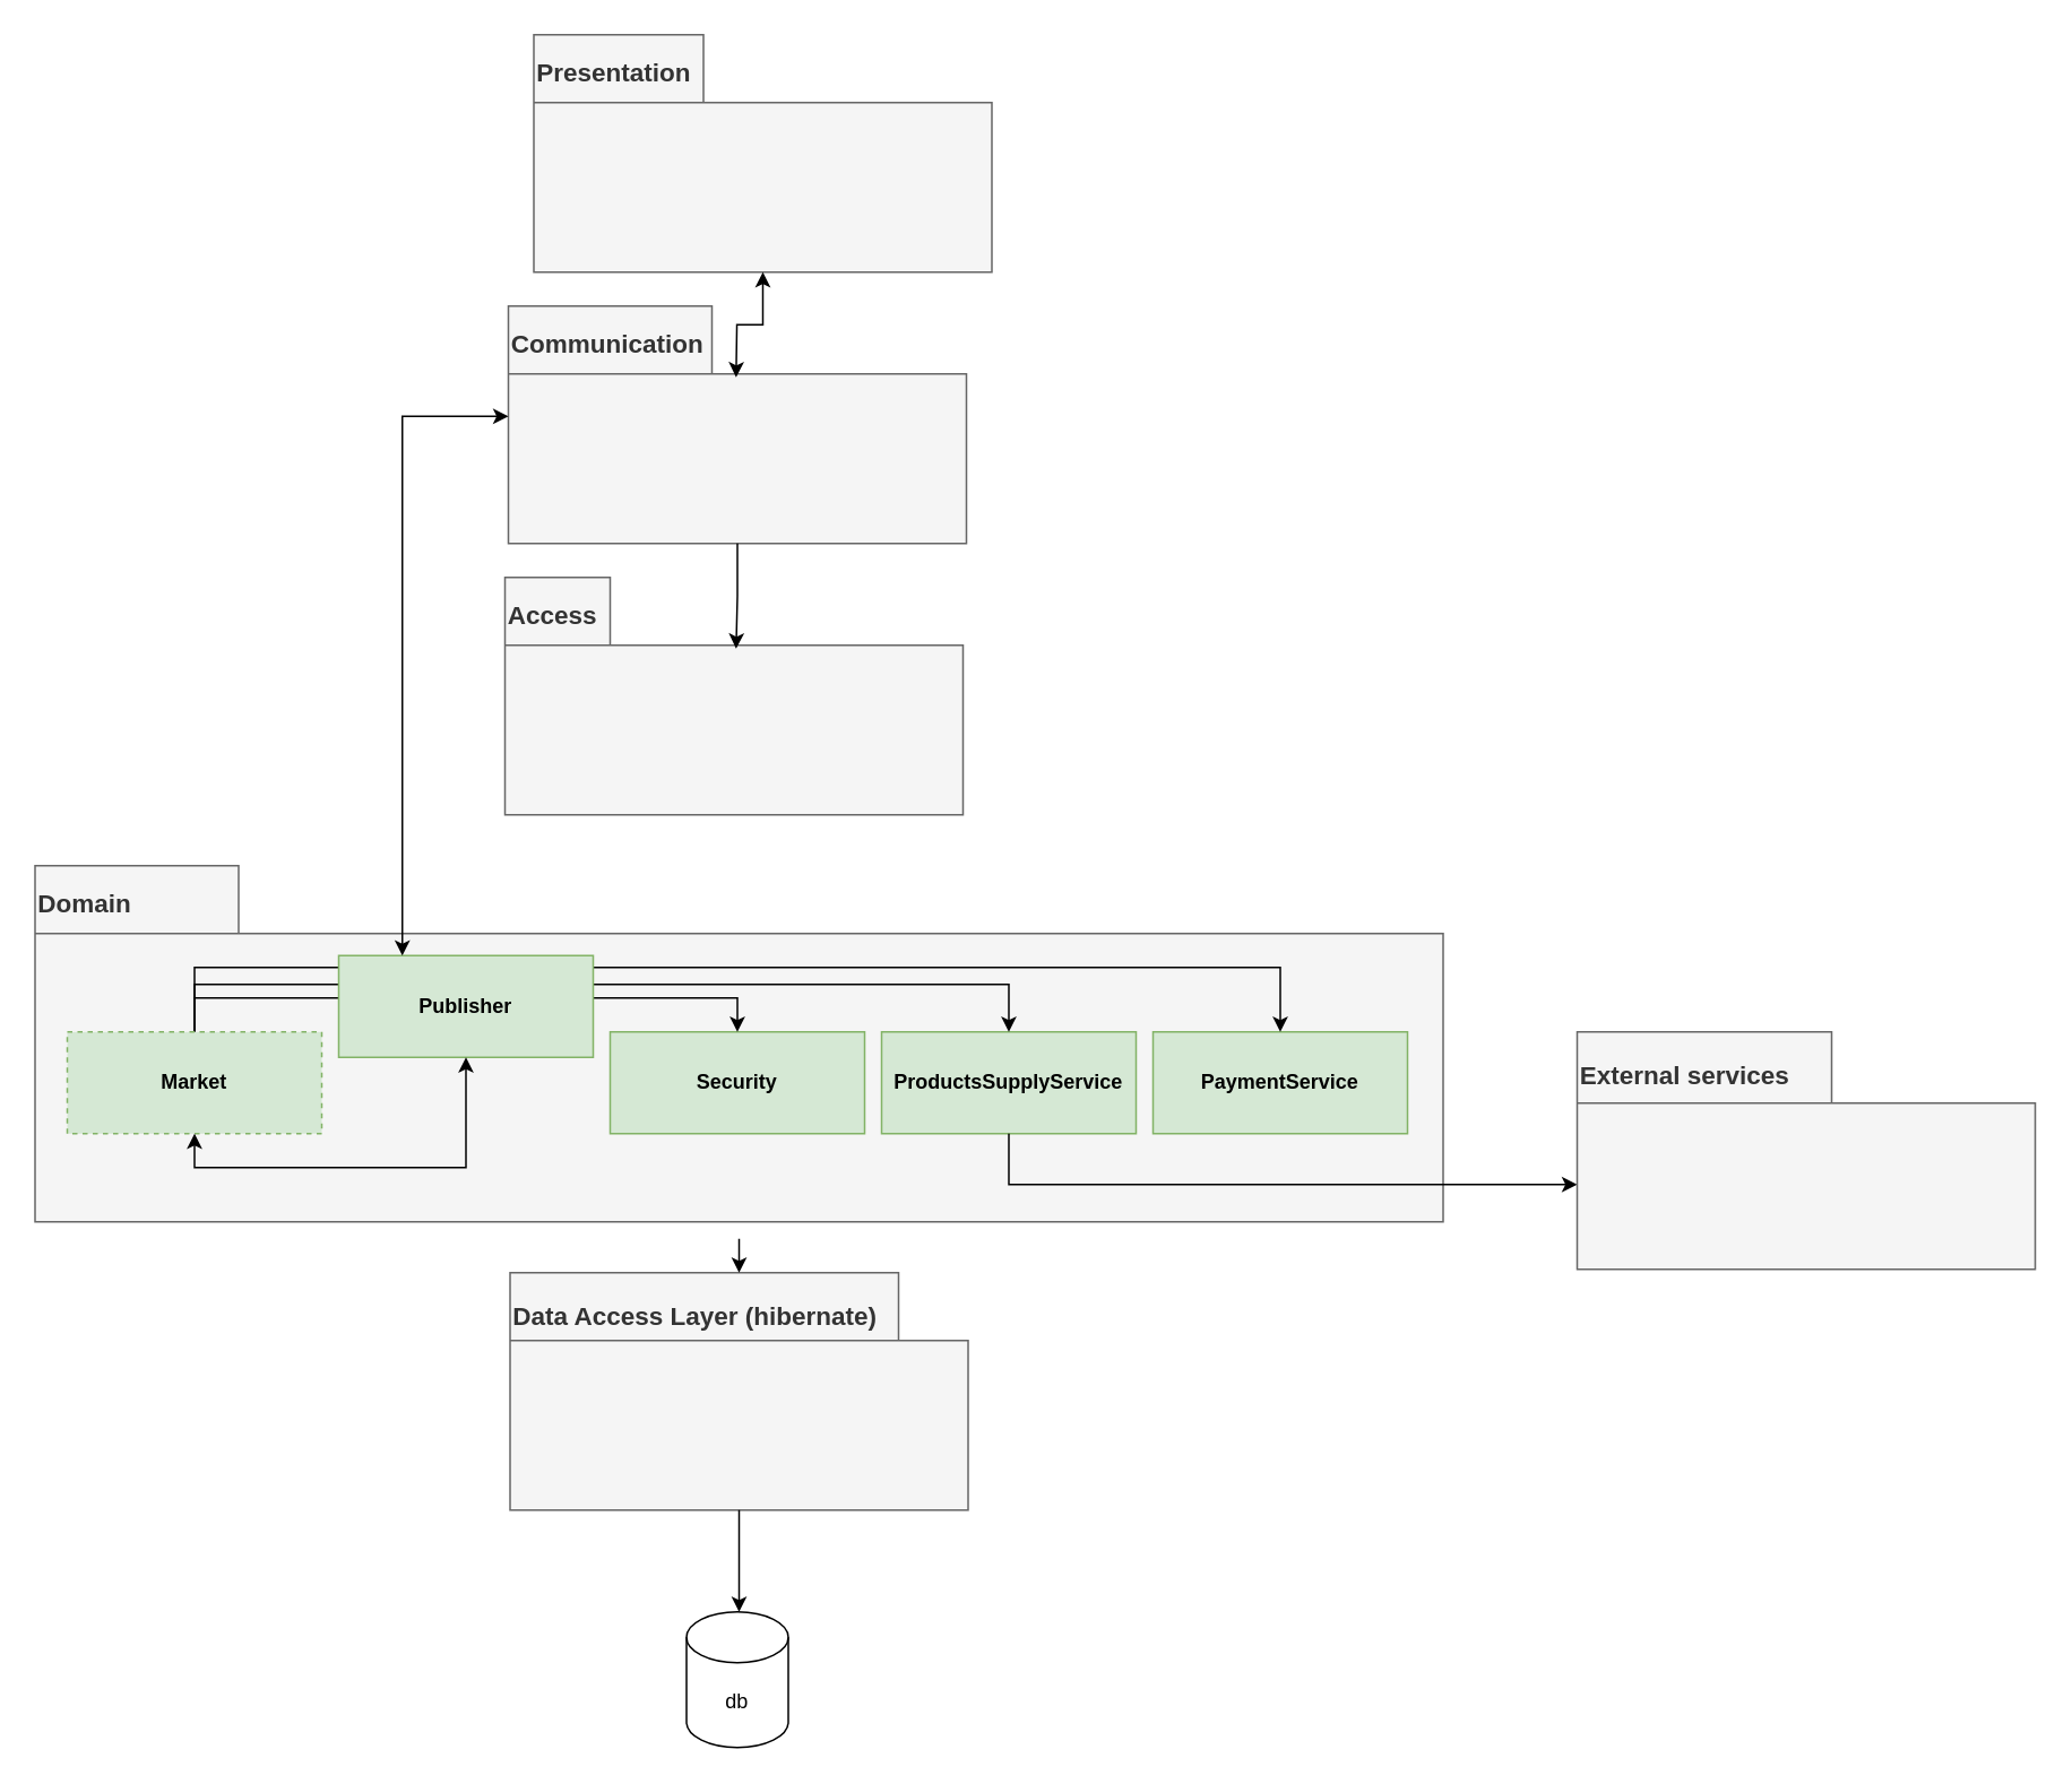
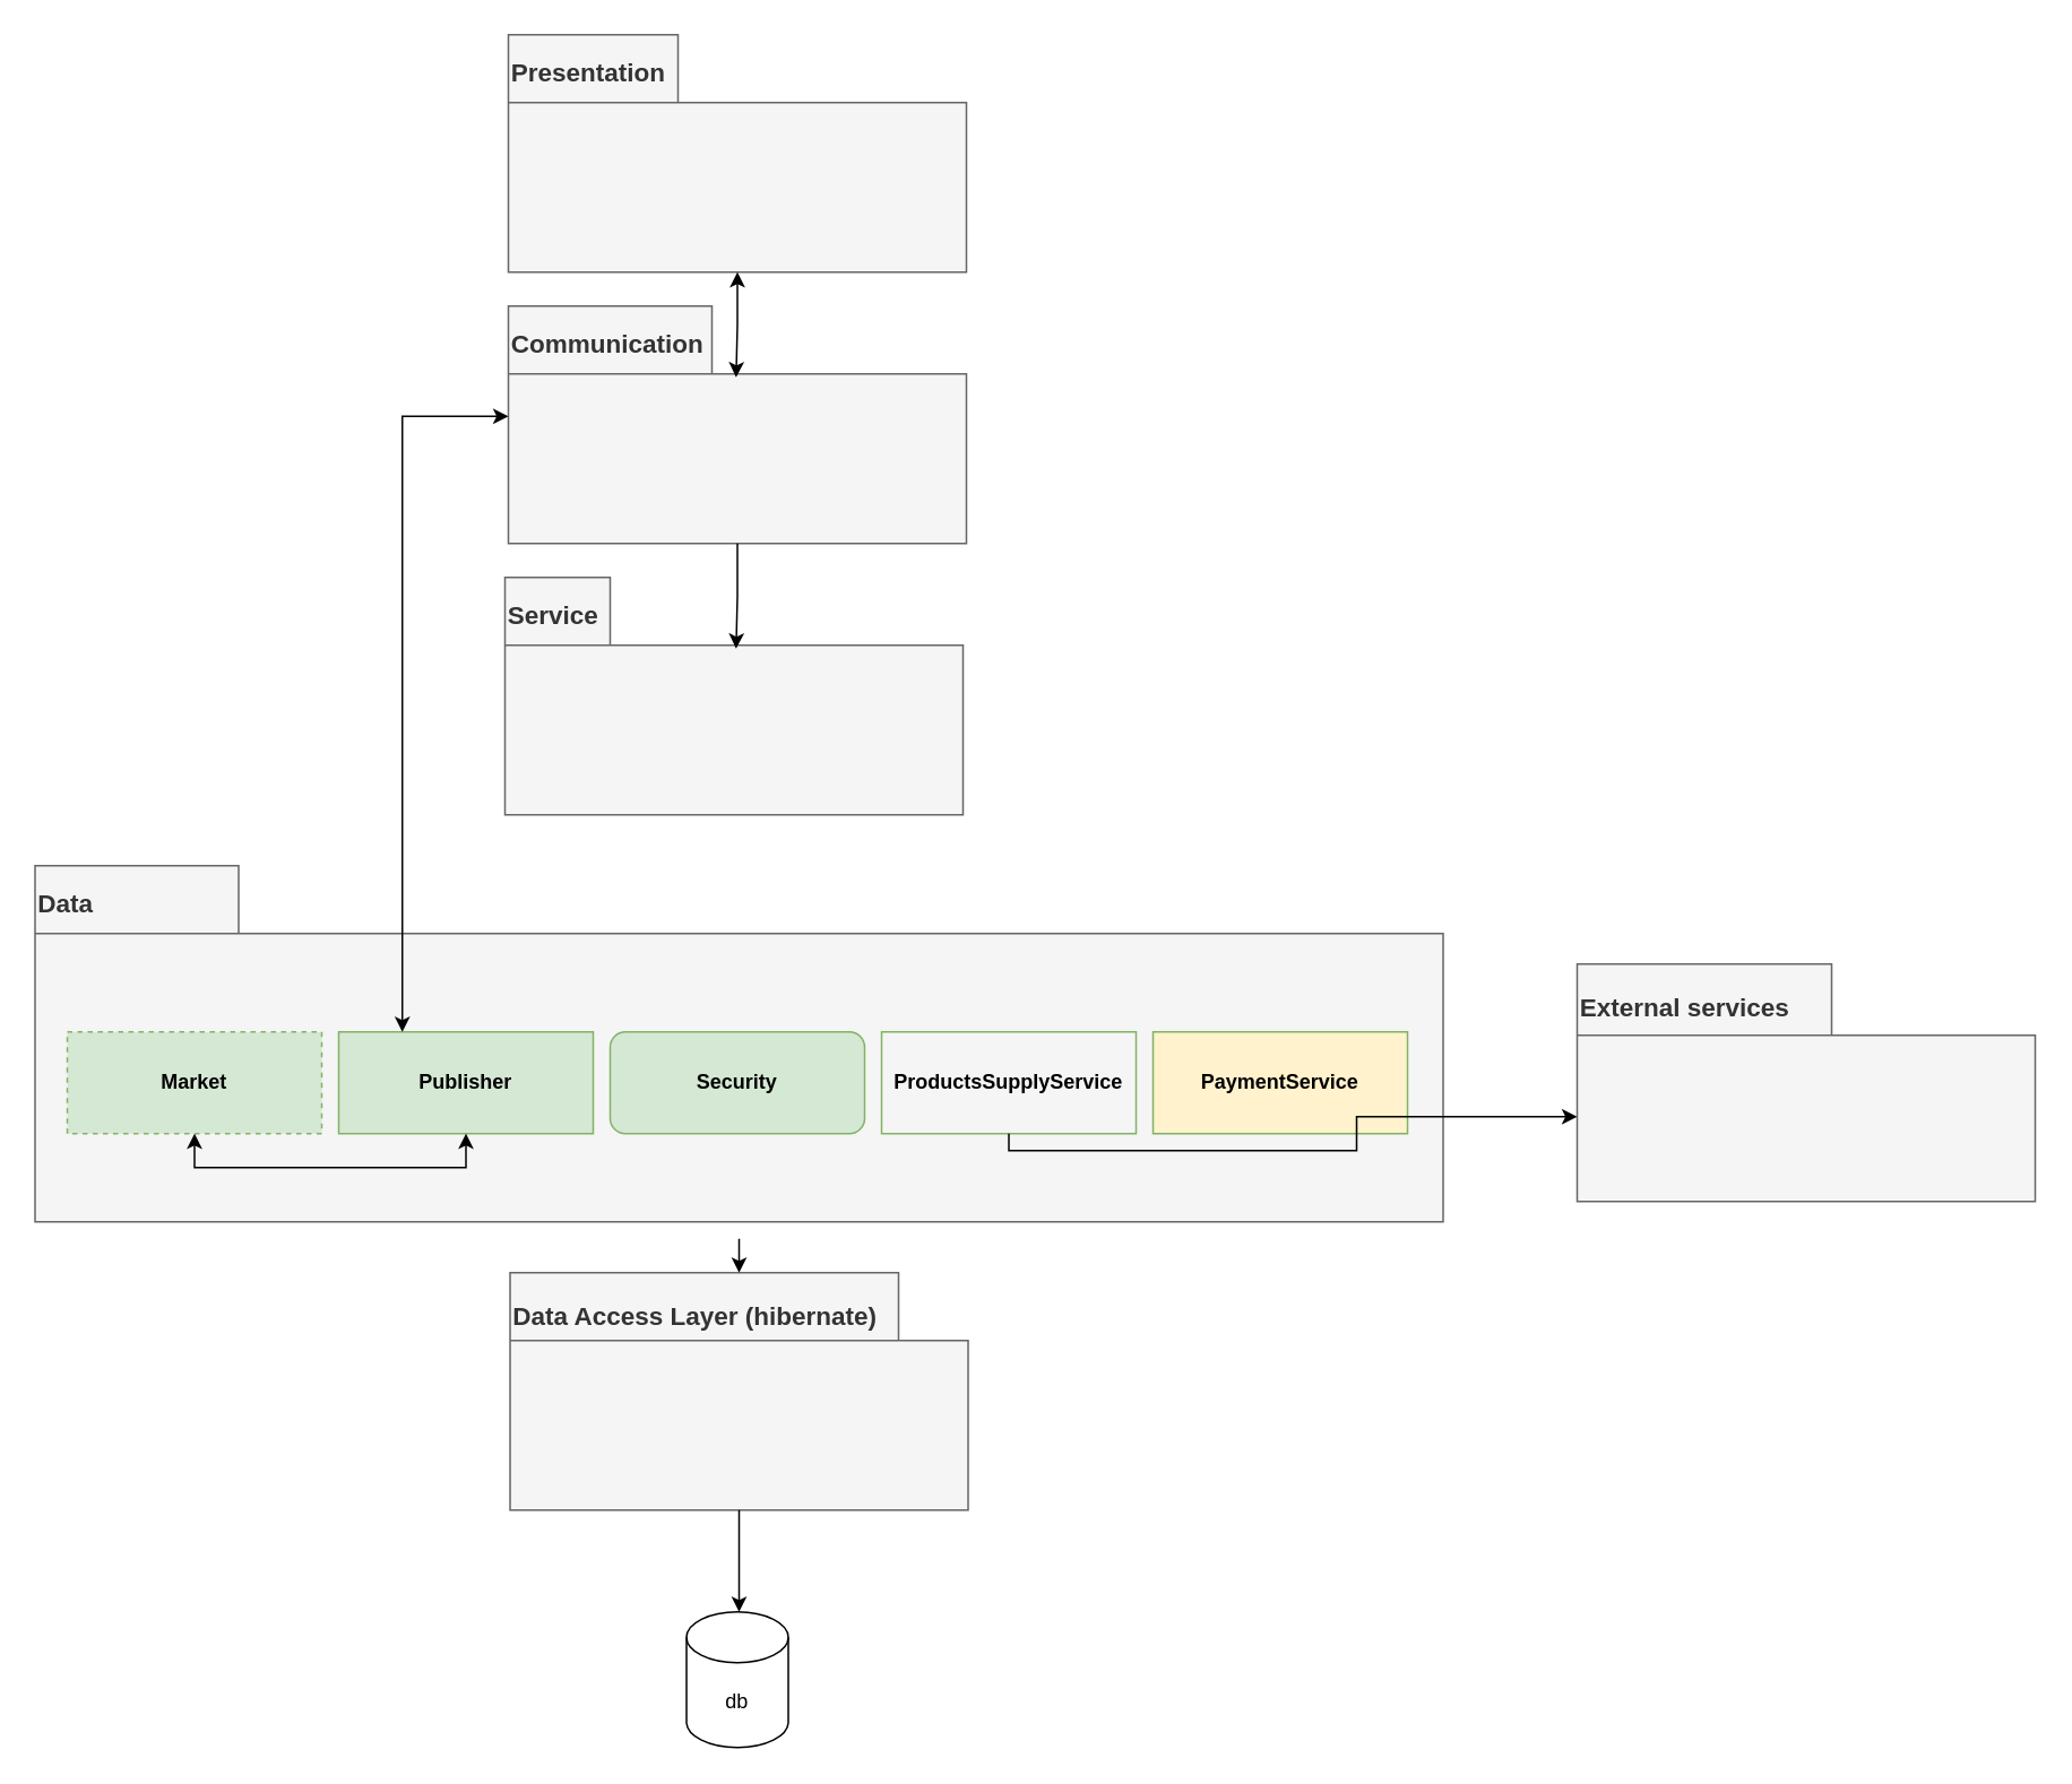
  <mxCell id="0" />
  <mxCell id="1" parent="0" />
- <mxCell id="2" value="&lt;font style=&quot;font-size: 15px ; line-height: 0.5&quot;&gt;Access&lt;/font&gt;" style="shape=folder;fontStyle=1;spacingTop=10;tabWidth=62;tabHeight=40;tabPosition=left;html=1;align=left;verticalAlign=top;fillColor=#f5f5f5;fontColor=#333333;strokeColor=#666666;" parent="1" vertex="1"><mxGeometry x="297" y="340" width="270" height="140" as="geometry" /></mxCell>
- <mxCell id="3" value="&lt;font style=&quot;font-size: 15px ; line-height: 0.5&quot;&gt;Domain&lt;/font&gt;" style="shape=folder;fontStyle=1;spacingTop=10;tabWidth=120;tabHeight=40;tabPosition=left;html=1;align=left;verticalAlign=top;fillColor=#f5f5f5;fontColor=#333333;strokeColor=#666666;" parent="1" vertex="1"><mxGeometry x="20" y="510" width="830" height="210" as="geometry" /></mxCell>
- <mxCell id="4" value="&lt;span style=&quot;font-weight: 700&quot;&gt;PaymentService&lt;/span&gt;" style="rounded=0;whiteSpace=wrap;html=1;fillColor=#d5e8d4;strokeColor=#82b366;" parent="1" vertex="1"><mxGeometry x="679" y="608" width="150" height="60" as="geometry" /></mxCell>
- <mxCell id="5" value="&lt;span style=&quot;font-weight: 700&quot;&gt;ProductsSupplyService&lt;/span&gt;" style="rounded=0;whiteSpace=wrap;html=1;fillColor=#d5e8d4;strokeColor=#82b366;" parent="1" vertex="1"><mxGeometry x="519" y="608" width="150" height="60" as="geometry" /></mxCell>
- <mxCell id="6" value="&lt;b&gt;Security&lt;/b&gt;" style="rounded=0;whiteSpace=wrap;html=1;fillColor=#d5e8d4;strokeColor=#82b366;" parent="1" vertex="1"><mxGeometry x="359" y="608" width="150" height="60" as="geometry" /></mxCell>
- <mxCell id="7" style="edgeStyle=orthogonalEdgeStyle;rounded=0;orthogonalLoop=1;jettySize=auto;html=1;exitX=0.5;exitY=0;exitDx=0;exitDy=0;entryX=0.5;entryY=0;entryDx=0;entryDy=0;fontSize=15;" parent="1" source="10" target="6" edge="1"><mxGeometry relative="1" as="geometry" /></mxCell>
- <mxCell id="8" style="edgeStyle=orthogonalEdgeStyle;rounded=0;orthogonalLoop=1;jettySize=auto;html=1;entryX=0.5;entryY=0;entryDx=0;entryDy=0;fontSize=15;exitX=0.5;exitY=0;exitDx=0;exitDy=0;" parent="1" source="10" target="5" edge="1"><mxGeometry relative="1" as="geometry"><Array as="points"><mxPoint x="180" y="580" /><mxPoint x="520" y="580" /></Array></mxGeometry></mxCell>
- <mxCell id="9" style="edgeStyle=orthogonalEdgeStyle;rounded=0;orthogonalLoop=1;jettySize=auto;html=1;entryX=0.5;entryY=0;entryDx=0;entryDy=0;fontSize=15;exitX=0.5;exitY=0;exitDx=0;exitDy=0;" parent="1" source="10" target="4" edge="1"><mxGeometry relative="1" as="geometry"><Array as="points"><mxPoint x="180" y="570" /><mxPoint x="690" y="570" /></Array></mxGeometry></mxCell>
+ <mxCell id="2" value="&lt;font style=&quot;font-size: 15px ; line-height: 0.5&quot;&gt;Service&lt;/font&gt;" style="shape=folder;fontStyle=1;spacingTop=10;tabWidth=62;tabHeight=40;tabPosition=left;html=1;align=left;verticalAlign=top;fillColor=#f5f5f5;fontColor=#333333;strokeColor=#666666;" parent="1" vertex="1"><mxGeometry x="297" y="340" width="270" height="140" as="geometry" /></mxCell>
+ <mxCell id="3" value="&lt;font style=&quot;font-size: 15px ; line-height: 0.5&quot;&gt;Data&lt;/font&gt;" style="shape=folder;fontStyle=1;spacingTop=10;tabWidth=120;tabHeight=40;tabPosition=left;html=1;align=left;verticalAlign=top;fillColor=#f5f5f5;fontColor=#333333;strokeColor=#666666;" parent="1" vertex="1"><mxGeometry x="20" y="510" width="830" height="210" as="geometry" /></mxCell>
+ <mxCell id="4" value="&lt;span style=&quot;font-weight: 700&quot;&gt;PaymentService&lt;/span&gt;" style="rounded=0;whiteSpace=wrap;html=1;fillColor=#fff2cc;strokeColor=#82b366;" parent="1" vertex="1"><mxGeometry x="679" y="608" width="150" height="60" as="geometry" /></mxCell>
+ <mxCell id="5" value="&lt;span style=&quot;font-weight: 700&quot;&gt;ProductsSupplyService&lt;/span&gt;" style="rounded=0;whiteSpace=wrap;html=1;fillColor=#f5f5f5;strokeColor=#82b366;" parent="1" vertex="1"><mxGeometry x="519" y="608" width="150" height="60" as="geometry" /></mxCell>
+ <mxCell id="6" value="&lt;b&gt;Security&lt;/b&gt;" style="whiteSpace=wrap;html=1;fillColor=#d5e8d4;strokeColor=#82b366;rounded=1;" parent="1" vertex="1"><mxGeometry x="359" y="608" width="150" height="60" as="geometry" /></mxCell>
  <mxCell id="10" value="&lt;b&gt;Market&lt;/b&gt;" style="rounded=0;whiteSpace=wrap;html=1;fillColor=#d5e8d4;strokeColor=#82b366;dashed=1;" parent="1" vertex="1"><mxGeometry x="39" y="608" width="150" height="60" as="geometry" /></mxCell>
  <mxCell id="11" value="&lt;font style=&quot;font-size: 15px ; line-height: 0.5&quot;&gt;Communication&lt;/font&gt;" style="shape=folder;fontStyle=1;spacingTop=10;tabWidth=120;tabHeight=40;tabPosition=left;html=1;align=left;verticalAlign=top;fillColor=#f5f5f5;fontColor=#333333;strokeColor=#666666;" parent="1" vertex="1"><mxGeometry x="299" y="180" width="270" height="140" as="geometry" /></mxCell>
  <mxCell id="12" style="edgeStyle=orthogonalEdgeStyle;rounded=0;orthogonalLoop=1;jettySize=auto;html=1;fontSize=15;exitX=0.5;exitY=1;exitDx=0;exitDy=0;exitPerimeter=0;entryX=0.496;entryY=0.21;entryDx=0;entryDy=0;entryPerimeter=0;" parent="1" source="11" edge="1"><mxGeometry relative="1" as="geometry"><mxPoint x="236" y="160" as="sourcePoint" /><mxPoint x="433.24" y="382" as="targetPoint" /></mxGeometry></mxCell>
- <mxCell id="13" value="&lt;font style=&quot;font-size: 15px ; line-height: 0.5&quot;&gt;Presentation&lt;/font&gt;" style="shape=folder;fontStyle=1;spacingTop=10;tabWidth=100;tabHeight=40;tabPosition=left;html=1;align=left;verticalAlign=top;fillColor=#f5f5f5;fontColor=#333333;strokeColor=#666666;" parent="1" vertex="1"><mxGeometry x="314" y="20" width="270" height="140" as="geometry" /></mxCell>
+ <mxCell id="13" value="&lt;font style=&quot;font-size: 15px ; line-height: 0.5&quot;&gt;Presentation&lt;/font&gt;" style="shape=folder;fontStyle=1;spacingTop=10;tabWidth=100;tabHeight=40;tabPosition=left;html=1;align=left;verticalAlign=top;fillColor=#f5f5f5;fontColor=#333333;strokeColor=#666666;" parent="1" vertex="1"><mxGeometry x="299" y="20" width="270" height="140" as="geometry" /></mxCell>
  <mxCell id="14" style="edgeStyle=orthogonalEdgeStyle;rounded=0;orthogonalLoop=1;jettySize=auto;html=1;fontSize=15;exitX=0.5;exitY=1;exitDx=0;exitDy=0;exitPerimeter=0;entryX=0.496;entryY=0.21;entryDx=0;entryDy=0;entryPerimeter=0;startArrow=classic;startFill=1;" parent="1" source="13" edge="1"><mxGeometry relative="1" as="geometry"><mxPoint x="236" y="0" as="sourcePoint" /><mxPoint x="433.24" y="222" as="targetPoint" /></mxGeometry></mxCell>
- <mxCell id="15" value="&lt;b&gt;Publisher&lt;/b&gt;" style="rounded=0;whiteSpace=wrap;html=1;fillColor=#d5e8d4;strokeColor=#82b366;" parent="1" vertex="1"><mxGeometry x="199" y="563" width="150" height="60" as="geometry" /></mxCell>
+ <mxCell id="15" value="&lt;b&gt;Publisher&lt;/b&gt;" style="rounded=0;whiteSpace=wrap;html=1;fillColor=#d5e8d4;strokeColor=#82b366;" parent="1" vertex="1"><mxGeometry x="199" y="608" width="150" height="60" as="geometry" /></mxCell>
  <mxCell id="16" style="edgeStyle=orthogonalEdgeStyle;rounded=0;orthogonalLoop=1;jettySize=auto;html=1;exitX=0.5;exitY=1;exitDx=0;exitDy=0;entryX=0.5;entryY=1;entryDx=0;entryDy=0;fontSize=15;startArrow=classic;startFill=1;" parent="1" source="10" target="15" edge="1"><mxGeometry relative="1" as="geometry"><mxPoint x="124" y="618" as="sourcePoint" /><mxPoint x="444" y="618" as="targetPoint" /></mxGeometry></mxCell>
  <mxCell id="17" style="edgeStyle=orthogonalEdgeStyle;rounded=0;orthogonalLoop=1;jettySize=auto;html=1;exitX=0.25;exitY=0;exitDx=0;exitDy=0;entryX=0;entryY=0;entryDx=0;entryDy=65;fontSize=15;entryPerimeter=0;startArrow=classic;startFill=1;" parent="1" source="15" target="11" edge="1"><mxGeometry relative="1" as="geometry"><mxPoint x="124" y="618" as="sourcePoint" /><mxPoint x="284" y="618" as="targetPoint" /></mxGeometry></mxCell>
  <mxCell id="18" value="&lt;span style=&quot;font-size: 15px;&quot;&gt;Data Access Layer (hibernate)&lt;/span&gt;" style="shape=folder;fontStyle=1;spacingTop=10;tabWidth=229;tabHeight=40;tabPosition=left;html=1;align=left;verticalAlign=top;fillColor=#f5f5f5;fontColor=#333333;strokeColor=#666666;" parent="1" vertex="1"><mxGeometry x="300" y="750" width="270" height="140" as="geometry" /></mxCell>
  <mxCell id="19" style="edgeStyle=orthogonalEdgeStyle;rounded=0;orthogonalLoop=1;jettySize=auto;html=1;fontSize=15;exitX=0.5;exitY=1;exitDx=0;exitDy=0;exitPerimeter=0;" parent="1" edge="1"><mxGeometry relative="1" as="geometry"><mxPoint x="435" y="730" as="sourcePoint" /><mxPoint x="435" y="750" as="targetPoint" /></mxGeometry></mxCell>
  <mxCell id="20" style="edgeStyle=orthogonalEdgeStyle;rounded=0;orthogonalLoop=1;jettySize=auto;html=1;fontSize=15;exitX=0.5;exitY=1;exitDx=0;exitDy=0;exitPerimeter=0;" parent="1" source="18" edge="1"><mxGeometry relative="1" as="geometry"><mxPoint x="453" y="530" as="sourcePoint" /><mxPoint x="435" y="950" as="targetPoint" /></mxGeometry></mxCell>
  <mxCell id="21" value="db" style="shape=cylinder3;whiteSpace=wrap;html=1;boundedLbl=1;backgroundOutline=1;size=15;" parent="1" vertex="1"><mxGeometry x="404" y="950" width="60" height="80" as="geometry" /></mxCell>
  <mxCell id="22" value="" style="endArrow=classic;html=1;rounded=0;exitX=0.5;exitY=1;exitDx=0;exitDy=0;edgeStyle=orthogonalEdgeStyle;entryX=0;entryY=0;entryDx=0;entryDy=90;entryPerimeter=0;" edge="1" parent="1" source="5" target="23"><mxGeometry width="50" height="50" relative="1" as="geometry"><mxPoint x="829" y="750" as="sourcePoint" /><mxPoint x="929" y="752" as="targetPoint" /></mxGeometry></mxCell>
- <mxCell id="23" value="&lt;span style=&quot;font-size: 15px;&quot;&gt;External services&lt;/span&gt;" style="shape=folder;fontStyle=1;spacingTop=10;tabWidth=150;tabHeight=42;tabPosition=left;html=1;align=left;verticalAlign=top;fillColor=#f5f5f5;fontColor=#333333;strokeColor=#666666;" vertex="1" parent="1"><mxGeometry x="929" y="608" width="270" height="140" as="geometry" /></mxCell>
+ <mxCell id="23" value="&lt;span style=&quot;font-size: 15px;&quot;&gt;External services&lt;/span&gt;" style="shape=folder;fontStyle=1;spacingTop=10;tabWidth=150;tabHeight=42;tabPosition=left;html=1;align=left;verticalAlign=top;fillColor=#f5f5f5;fontColor=#333333;strokeColor=#666666;" vertex="1" parent="1"><mxGeometry x="929" y="568" width="270" height="140" as="geometry" /></mxCell>
